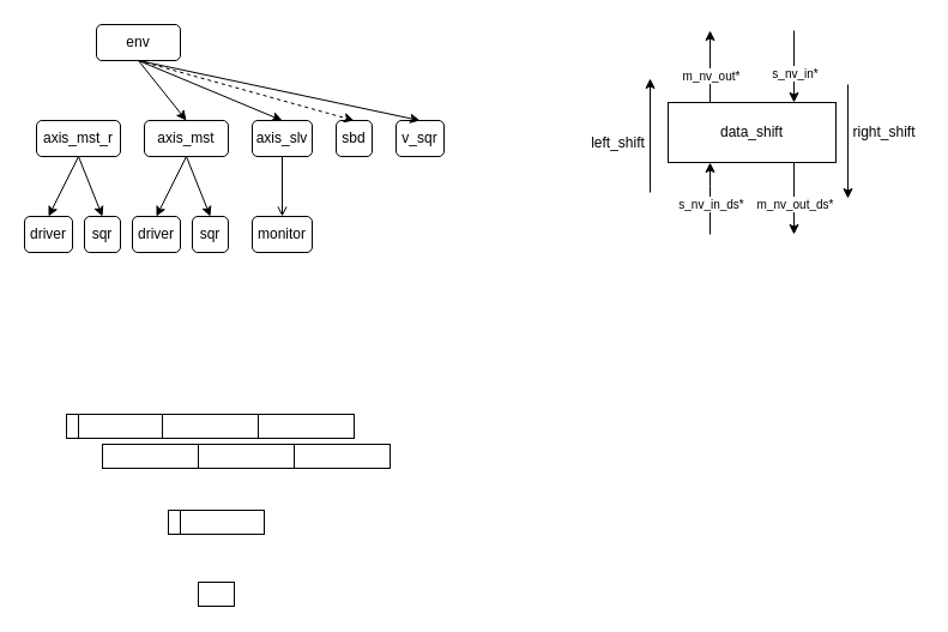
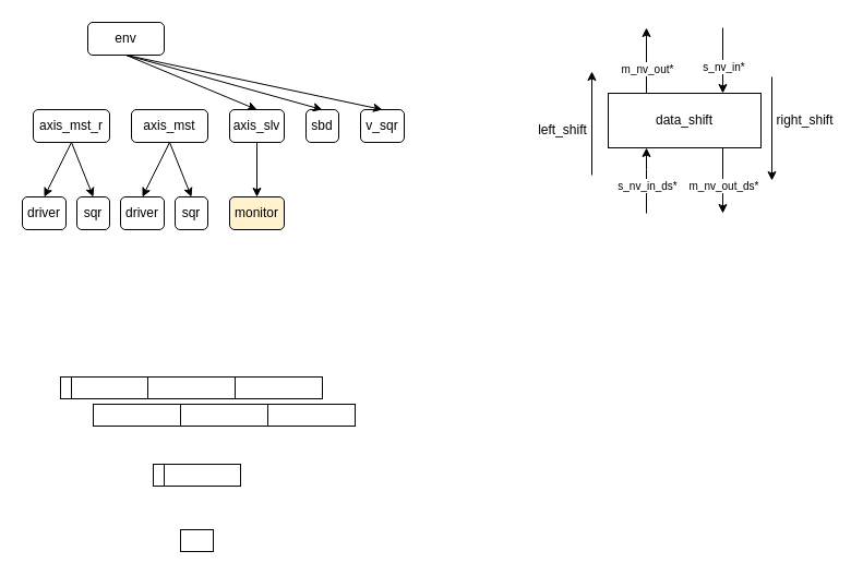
  <mxCell id="0" />
  <mxCell id="1" parent="0" />
  <mxCell id="2" value="env" style="rounded=1;whiteSpace=wrap;html=1;" vertex="1" parent="1"><mxGeometry x="80" y="20" width="70" height="30" as="geometry" /></mxCell>
  <mxCell id="3" value="axis_mst" style="rounded=1;whiteSpace=wrap;html=1;" vertex="1" parent="1"><mxGeometry x="120" y="100" width="70" height="30" as="geometry" /></mxCell>
  <mxCell id="4" value="axis_slv" style="rounded=1;whiteSpace=wrap;html=1;" vertex="1" parent="1"><mxGeometry x="210" y="100" width="50" height="30" as="geometry" /></mxCell>
  <mxCell id="5" value="sbd" style="rounded=1;whiteSpace=wrap;html=1;" vertex="1" parent="1"><mxGeometry x="280" y="100" width="30" height="30" as="geometry" /></mxCell>
  <mxCell id="6" value="v_sqr" style="rounded=1;whiteSpace=wrap;html=1;" vertex="1" parent="1"><mxGeometry x="330" y="100" width="40" height="30" as="geometry" /></mxCell>
- <mxCell id="7" value="" style="endArrow=classic;html=1;exitX=0.5;exitY=1;exitDx=0;exitDy=0;entryX=0.5;entryY=0;entryDx=0;entryDy=0;" edge="1" parent="1" source="2" target="3"><mxGeometry width="50" height="50" relative="1" as="geometry"><mxPoint x="-60" y="90" as="sourcePoint" /><mxPoint x="-10" y="40" as="targetPoint" /></mxGeometry></mxCell>
  <mxCell id="8" value="" style="endArrow=classic;html=1;entryX=0.5;entryY=0;entryDx=0;entryDy=0;exitX=0.5;exitY=1;exitDx=0;exitDy=0;" edge="1" parent="1" source="2" target="4"><mxGeometry width="50" height="50" relative="1" as="geometry"><mxPoint x="20" y="70" as="sourcePoint" /><mxPoint x="70" y="20" as="targetPoint" /></mxGeometry></mxCell>
- <mxCell id="9" value="" style="endArrow=classic;html=1;exitX=0.5;exitY=1;exitDx=0;exitDy=0;entryX=0.5;entryY=0;entryDx=0;entryDy=0;dashed=1;" edge="1" parent="1" source="2" target="5"><mxGeometry width="50" height="50" relative="1" as="geometry"><mxPoint x="230" y="50" as="sourcePoint" /><mxPoint x="280" as="targetPoint" y="0" /></mxGeometry></mxCell>
+ <mxCell id="9" value="" style="endArrow=classic;html=1;exitX=0.5;exitY=1;exitDx=0;exitDy=0;entryX=0.5;entryY=0;entryDx=0;entryDy=0;" edge="1" parent="1" source="2" target="5"><mxGeometry width="50" height="50" relative="1" as="geometry"><mxPoint x="230" y="50" as="sourcePoint" /><mxPoint x="280" as="targetPoint" y="0" /></mxGeometry></mxCell>
  <mxCell id="10" value="" style="endArrow=classic;html=1;exitX=0.5;exitY=1;exitDx=0;exitDy=0;entryX=0.5;entryY=0;entryDx=0;entryDy=0;" edge="1" parent="1" source="2" target="6"><mxGeometry width="50" height="50" relative="1" as="geometry"><mxPoint x="260" y="50" as="sourcePoint" /><mxPoint x="310" as="targetPoint" y="0" /></mxGeometry></mxCell>
  <mxCell id="11" value="driver" style="rounded=1;whiteSpace=wrap;html=1;" vertex="1" parent="1"><mxGeometry x="110" y="180" width="40" height="30" as="geometry" /></mxCell>
  <mxCell id="12" value="sqr" style="rounded=1;whiteSpace=wrap;html=1;" vertex="1" parent="1"><mxGeometry x="160" y="180" width="30" height="30" as="geometry" /></mxCell>
- <mxCell id="13" value="monitor" style="rounded=1;whiteSpace=wrap;html=1;" vertex="1" parent="1"><mxGeometry x="210" y="180" width="50" height="30" as="geometry" /></mxCell>
+ <mxCell id="13" value="monitor" style="rounded=1;whiteSpace=wrap;html=1;fillColor=#fff2cc;" vertex="1" parent="1"><mxGeometry x="210" y="180" width="50" height="30" as="geometry" /></mxCell>
  <mxCell id="14" value="" style="endArrow=classic;html=1;exitX=0.5;exitY=1;exitDx=0;exitDy=0;entryX=0.5;entryY=0;entryDx=0;entryDy=0;" edge="1" parent="1" source="3" target="11"><mxGeometry width="50" height="50" relative="1" as="geometry"><mxPoint x="-130" y="140" as="sourcePoint" /><mxPoint x="-80" y="90" as="targetPoint" /></mxGeometry></mxCell>
  <mxCell id="15" value="" style="endArrow=classic;html=1;exitX=0.5;exitY=1;exitDx=0;exitDy=0;entryX=0.5;entryY=0;entryDx=0;entryDy=0;" edge="1" parent="1" source="3" target="12"><mxGeometry width="50" height="50" relative="1" as="geometry"><mxPoint x="-90" y="130" as="sourcePoint" /><mxPoint x="-40" y="80" as="targetPoint" /></mxGeometry></mxCell>
- <mxCell id="16" value="" style="endArrow=open;html=1;exitX=0.5;exitY=1;exitDx=0;exitDy=0;entryX=0.5;entryY=0;entryDx=0;entryDy=0;" edge="1" parent="1" source="4" target="13"><mxGeometry width="50" height="50" relative="1" as="geometry"><mxPoint x="60" y="180" as="sourcePoint" /><mxPoint x="110" y="130" as="targetPoint" /></mxGeometry></mxCell>
+ <mxCell id="16" value="" style="endArrow=classic;html=1;exitX=0.5;exitY=1;exitDx=0;exitDy=0;entryX=0.5;entryY=0;entryDx=0;entryDy=0;" edge="1" parent="1" source="4" target="13"><mxGeometry width="50" height="50" relative="1" as="geometry"><mxPoint x="60" y="180" as="sourcePoint" /><mxPoint x="110" y="130" as="targetPoint" /></mxGeometry></mxCell>
  <mxCell id="17" value="axis_mst_r" style="rounded=1;whiteSpace=wrap;html=1;" vertex="1" parent="1"><mxGeometry x="30" y="100" width="70" height="30" as="geometry" /></mxCell>
  <mxCell id="18" value="driver" style="rounded=1;whiteSpace=wrap;html=1;" vertex="1" parent="1"><mxGeometry x="20" y="180" width="40" height="30" as="geometry" /></mxCell>
  <mxCell id="19" value="sqr" style="rounded=1;whiteSpace=wrap;html=1;" vertex="1" parent="1"><mxGeometry x="70" y="180" width="30" height="30" as="geometry" /></mxCell>
  <mxCell id="20" value="" style="endArrow=classic;html=1;exitX=0.5;exitY=1;exitDx=0;exitDy=0;entryX=0.5;entryY=0;entryDx=0;entryDy=0;" edge="1" parent="1" source="17" target="19"><mxGeometry width="50" height="50" relative="1" as="geometry"><mxPoint x="-40" y="180" as="sourcePoint" /><mxPoint x="10" y="130" as="targetPoint" /></mxGeometry></mxCell>
  <mxCell id="21" value="" style="endArrow=classic;html=1;exitX=0.5;exitY=1;exitDx=0;exitDy=0;entryX=0.5;entryY=0;entryDx=0;entryDy=0;" edge="1" parent="1" source="17" target="18"><mxGeometry width="50" height="50" relative="1" as="geometry"><mxPoint x="-50" y="170" as="sourcePoint" /><mxPoint y="120" as="targetPoint" x="0" /></mxGeometry></mxCell>
  <mxCell id="22" value="" style="rounded=0;whiteSpace=wrap;html=1;" vertex="1" parent="1"><mxGeometry x="165" y="485" width="30" height="20" as="geometry" /></mxCell>
  <mxCell id="23" value="" style="group;rotation=-180;" vertex="1" connectable="0" parent="1"><mxGeometry x="140" y="425" width="80" height="20" as="geometry" /></mxCell>
  <mxCell id="24" value="" style="rounded=0;whiteSpace=wrap;html=1;rotation=-180;" vertex="1" parent="23"><mxGeometry x="10" width="70" height="20" as="geometry" /></mxCell>
  <mxCell id="25" value="" style="rounded=0;whiteSpace=wrap;html=1;rotation=-180;" vertex="1" parent="23"><mxGeometry width="10" height="20" as="geometry" /></mxCell>
  <mxCell id="26" value="data_shift" style="rounded=0;whiteSpace=wrap;html=1;" vertex="1" parent="1"><mxGeometry x="557" y="85" width="140" height="50" as="geometry" /></mxCell>
  <mxCell id="27" value="" style="endArrow=classic;html=1;entryX=0.25;entryY=1;entryDx=0;entryDy=0;" edge="1" parent="1" target="26"><mxGeometry width="50" height="50" relative="1" as="geometry"><mxPoint x="592" y="195" as="sourcePoint" /><mxPoint x="587" y="145" as="targetPoint" /><Array as="points"><mxPoint x="592" y="165" /></Array></mxGeometry></mxCell>
  <mxCell id="28" value="&lt;font style=&quot;font-size: 10px&quot;&gt;s_nv_in_ds*&lt;/font&gt;" style="edgeLabel;html=1;align=center;verticalAlign=middle;resizable=0;points=[];" vertex="1" connectable="0" parent="27"><mxGeometry x="-0.104" relative="1" as="geometry"><mxPoint y="1.8" as="offset" /></mxGeometry></mxCell>
  <mxCell id="29" value="" style="endArrow=classic;html=1;entryX=0.25;entryY=1;entryDx=0;entryDy=0;" edge="1" parent="1"><mxGeometry width="50" height="50" relative="1" as="geometry"><mxPoint x="592" y="85" as="sourcePoint" /><mxPoint x="592" y="25" as="targetPoint" /></mxGeometry></mxCell>
  <mxCell id="30" value="&lt;font style=&quot;font-size: 10px&quot;&gt;m_nv_out*&lt;/font&gt;" style="edgeLabel;html=1;align=center;verticalAlign=middle;resizable=0;points=[];" vertex="1" connectable="0" parent="29"><mxGeometry x="-0.23" relative="1" as="geometry"><mxPoint as="offset" /></mxGeometry></mxCell>
  <mxCell id="31" value="" style="endArrow=classic;html=1;entryX=0.75;entryY=0;entryDx=0;entryDy=0;" edge="1" parent="1" target="26"><mxGeometry width="50" height="50" relative="1" as="geometry"><mxPoint x="662" y="25" as="sourcePoint" /><mxPoint x="647" y="65" as="targetPoint" /></mxGeometry></mxCell>
  <mxCell id="32" value="&lt;font style=&quot;font-size: 10px&quot;&gt;s_nv_in*&lt;/font&gt;" style="edgeLabel;html=1;align=center;verticalAlign=middle;resizable=0;points=[];" vertex="1" connectable="0" parent="31"><mxGeometry x="0.163" relative="1" as="geometry"><mxPoint as="offset" /></mxGeometry></mxCell>
  <mxCell id="33" value="" style="endArrow=classic;html=1;entryX=0.75;entryY=0;entryDx=0;entryDy=0;" edge="1" parent="1"><mxGeometry width="50" height="50" relative="1" as="geometry"><mxPoint x="662" y="135" as="sourcePoint" /><mxPoint x="662" y="195" as="targetPoint" /></mxGeometry></mxCell>
  <mxCell id="34" value="&lt;font style=&quot;font-size: 10px&quot;&gt;m_nv_out_ds*&lt;/font&gt;" style="edgeLabel;html=1;align=center;verticalAlign=middle;resizable=0;points=[];" vertex="1" connectable="0" parent="33"><mxGeometry x="0.148" relative="1" as="geometry"><mxPoint as="offset" /></mxGeometry></mxCell>
  <mxCell id="35" value="" style="endArrow=classic;html=1;" edge="1" parent="1"><mxGeometry width="50" height="50" relative="1" as="geometry"><mxPoint x="542" y="160" as="sourcePoint" /><mxPoint x="542" y="65" as="targetPoint" /></mxGeometry></mxCell>
  <mxCell id="36" value="left_shift" style="text;html=1;align=center;verticalAlign=middle;resizable=0;points=[];autosize=1;" vertex="1" parent="1"><mxGeometry x="485" y="109" width="60" height="20" as="geometry" /></mxCell>
  <mxCell id="37" value="" style="endArrow=classic;html=1;" edge="1" parent="1"><mxGeometry width="50" height="50" relative="1" as="geometry"><mxPoint x="707" y="70" as="sourcePoint" /><mxPoint x="707" y="165" as="targetPoint" /></mxGeometry></mxCell>
  <mxCell id="38" value="right_shift" style="text;html=1;align=center;verticalAlign=middle;resizable=0;points=[];autosize=1;" vertex="1" parent="1"><mxGeometry x="704" y="100" width="65" height="20" as="geometry" /></mxCell>
  <mxCell id="39" value="" style="rounded=0;whiteSpace=wrap;html=1;" vertex="1" parent="1"><mxGeometry x="135" y="345" width="80" height="20" as="geometry" /></mxCell>
  <mxCell id="40" value="" style="rounded=0;whiteSpace=wrap;html=1;" vertex="1" parent="1"><mxGeometry x="215" y="345" width="80" height="20" as="geometry" /></mxCell>
  <mxCell id="41" value="" style="rounded=0;whiteSpace=wrap;html=1;" vertex="1" parent="1"><mxGeometry x="245" y="370" width="80" height="20" as="geometry" /></mxCell>
  <mxCell id="42" value="" style="group;rotation=-180;" vertex="1" connectable="0" parent="1"><mxGeometry x="55" y="345" width="80" height="20" as="geometry" /></mxCell>
  <mxCell id="43" value="" style="rounded=0;whiteSpace=wrap;html=1;rotation=-180;" vertex="1" parent="42"><mxGeometry x="10" width="70" height="20" as="geometry" /></mxCell>
  <mxCell id="44" value="" style="rounded=0;whiteSpace=wrap;html=1;rotation=-180;" vertex="1" parent="42"><mxGeometry width="10" height="20" as="geometry" /></mxCell>
  <mxCell id="45" value="" style="rounded=0;whiteSpace=wrap;html=1;" vertex="1" parent="1"><mxGeometry x="165" y="370" width="80" height="20" as="geometry" /></mxCell>
  <mxCell id="46" value="" style="rounded=0;whiteSpace=wrap;html=1;" vertex="1" parent="1"><mxGeometry x="85" y="370" width="80" height="20" as="geometry" /></mxCell>
